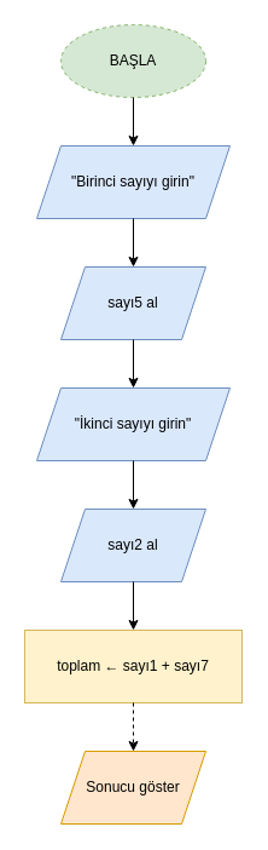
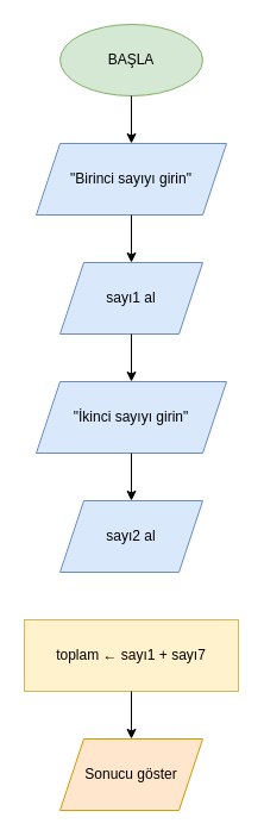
  <mxCell id="0" />
  <mxCell id="1" parent="0" />
- <mxCell id="2" value="BAŞLA" style="ellipse;whiteSpace=wrap;html=1;fillColor=#d5e8d4;strokeColor=#82b366;dashed=1;" vertex="1" parent="1"><mxGeometry x="50" y="20" width="120" height="60" as="geometry" /></mxCell>
+ <mxCell id="2" value="BAŞLA" style="ellipse;whiteSpace=wrap;html=1;fillColor=#d5e8d4;strokeColor=#82b366;" vertex="1" parent="1"><mxGeometry x="50" y="20" width="120" height="60" as="geometry" /></mxCell>
  <mxCell id="3" value="&quot;Birinci sayıyı girin&quot;" style="shape=parallelogram;perimeter=parallelogramPerimeter;whiteSpace=wrap;html=1;fixedSize=1;fillColor=#dae8fc;strokeColor=#6c8ebf;" vertex="1" parent="1"><mxGeometry x="30" y="120" width="160" height="60" as="geometry" /></mxCell>
- <mxCell id="4" value="sayı5 al" style="shape=parallelogram;perimeter=parallelogramPerimeter;whiteSpace=wrap;html=1;fixedSize=1;fillColor=#dae8fc;strokeColor=#6c8ebf;" vertex="1" parent="1"><mxGeometry x="50" y="220" width="120" height="60" as="geometry" /></mxCell>
+ <mxCell id="4" value="sayı1 al" style="shape=parallelogram;perimeter=parallelogramPerimeter;whiteSpace=wrap;html=1;fixedSize=1;fillColor=#dae8fc;strokeColor=#6c8ebf;" vertex="1" parent="1"><mxGeometry x="50" y="220" width="120" height="60" as="geometry" /></mxCell>
  <mxCell id="5" value="&quot;İkinci sayıyı girin&quot;" style="shape=parallelogram;perimeter=parallelogramPerimeter;whiteSpace=wrap;html=1;fixedSize=1;fillColor=#dae8fc;strokeColor=#6c8ebf;" vertex="1" parent="1"><mxGeometry x="30" y="320" width="160" height="60" as="geometry" /></mxCell>
  <mxCell id="6" value="sayı2 al" style="shape=parallelogram;perimeter=parallelogramPerimeter;whiteSpace=wrap;html=1;fixedSize=1;fillColor=#dae8fc;strokeColor=#6c8ebf;" vertex="1" parent="1"><mxGeometry x="50" y="420" width="120" height="60" as="geometry" /></mxCell>
  <mxCell id="7" value="toplam ← sayı1 + sayı7" style="rounded=0;whiteSpace=wrap;html=1;fillColor=#fff2cc;strokeColor=#d6b656;" vertex="1" parent="1"><mxGeometry x="20" y="520" width="180" height="60" as="geometry" /></mxCell>
  <mxCell id="8" value="Sonucu göster" style="shape=parallelogram;perimeter=parallelogramPerimeter;whiteSpace=wrap;html=1;fixedSize=1;fillColor=#ffe6cc;strokeColor=#d79b00;" vertex="1" parent="1"><mxGeometry x="50" y="620" width="120" height="60" as="geometry" /></mxCell>
  <mxCell id="9" edge="1" parent="1" source="2" target="3"><mxGeometry relative="1" as="geometry" /></mxCell>
  <mxCell id="10" edge="1" parent="1" source="3" target="4"><mxGeometry relative="1" as="geometry" /></mxCell>
  <mxCell id="11" edge="1" parent="1" source="4" target="5"><mxGeometry relative="1" as="geometry" /></mxCell>
  <mxCell id="12" edge="1" parent="1" source="5" target="6"><mxGeometry relative="1" as="geometry" /></mxCell>
- <mxCell id="13" edge="1" parent="1" source="6" target="7"><mxGeometry relative="1" as="geometry" /></mxCell>
- <mxCell id="14" edge="1" parent="1" source="7" target="8" style="dashed=1;"><mxGeometry relative="1" as="geometry" /></mxCell>
+ <mxCell id="14" edge="1" parent="1" source="7" target="8"><mxGeometry relative="1" as="geometry" /></mxCell>
